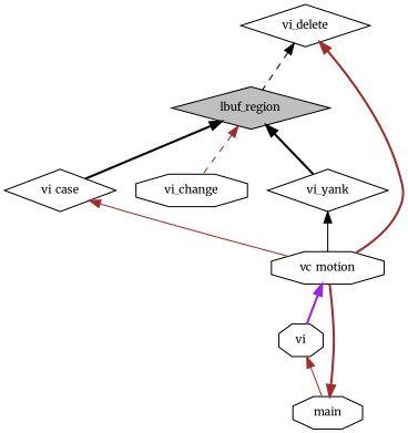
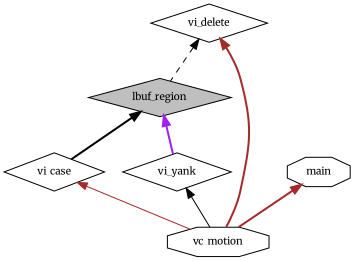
  digraph {
    fontname=Merriweather
    rankdir=TB
    node [color=black fillcolor=white fontname=Merriweather fontsize=10 shape=diamond style=filled]
    edge [color=brown dir=back fontname=Merriweather fontsize=10 labelfontname=Helvetica labelfontsize=10 style=bold]
    n1 [fillcolor=grey75 fontcolor=black height=0.2 label=lbuf_region width=0.4]
    n2 [height=0.2 label=vi_case width=0.4]
-   n3 [height=0.2 label=vi_change shape=octagon width=0.4]
    n4 [height=0.2 label=vi_yank width=0.4]
    n5 [height=0.2 label=vc_motion shape=octagon width=0.4]
    n6 [height=0.2 label=vi_delete width=0.4]
-   n7 [height=0.2 label=vi shape=octagon width=0.4]
    n8 [height=0.2 label=main shape=octagon width=0.4]
    n1 -> n2 [color=black]
-   n1 -> n3 [style=dashed]
-   n1 -> n4 [color=black]
+   n1 -> n4 [color=purple]
    n2 -> n5 [style=solid]
    n4 -> n5 [color=black style=solid]
-   n5 -> n7 [color=purple]
    n6 -> n1 [color=black style=dashed]
    n6 -> n5
-   n7 -> n8 [style=solid]
    n8 -> n5
  }
